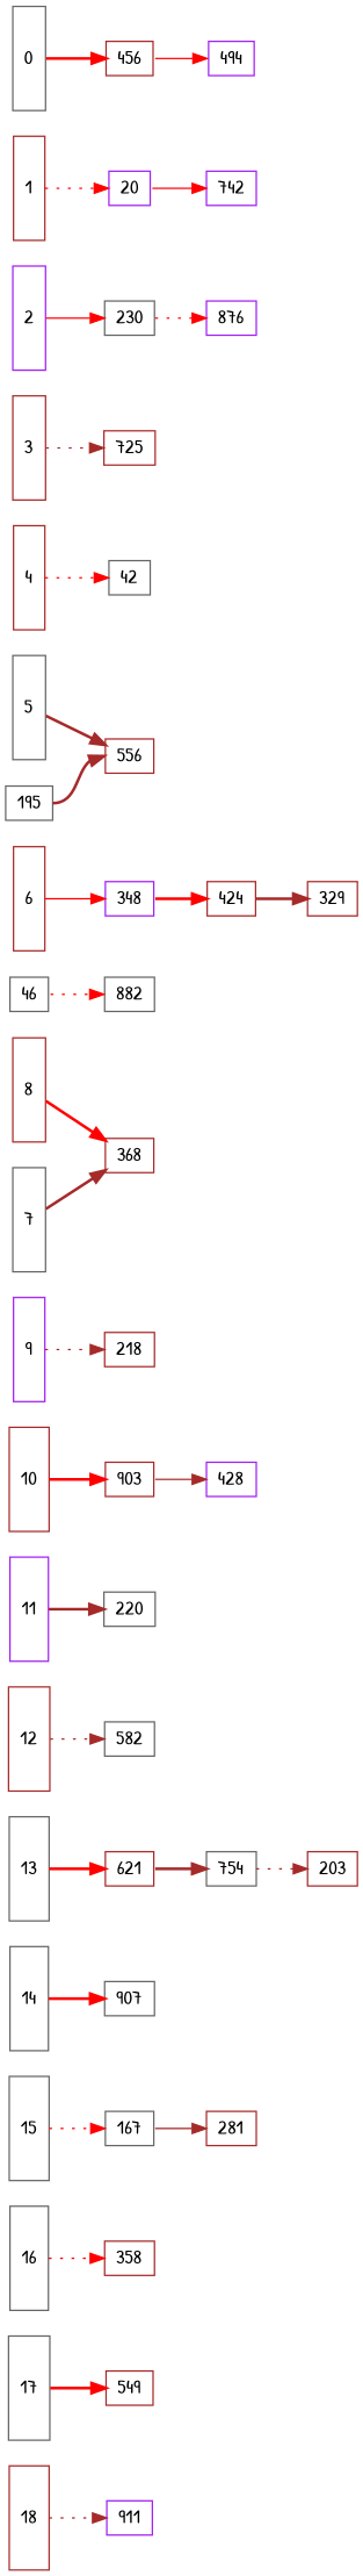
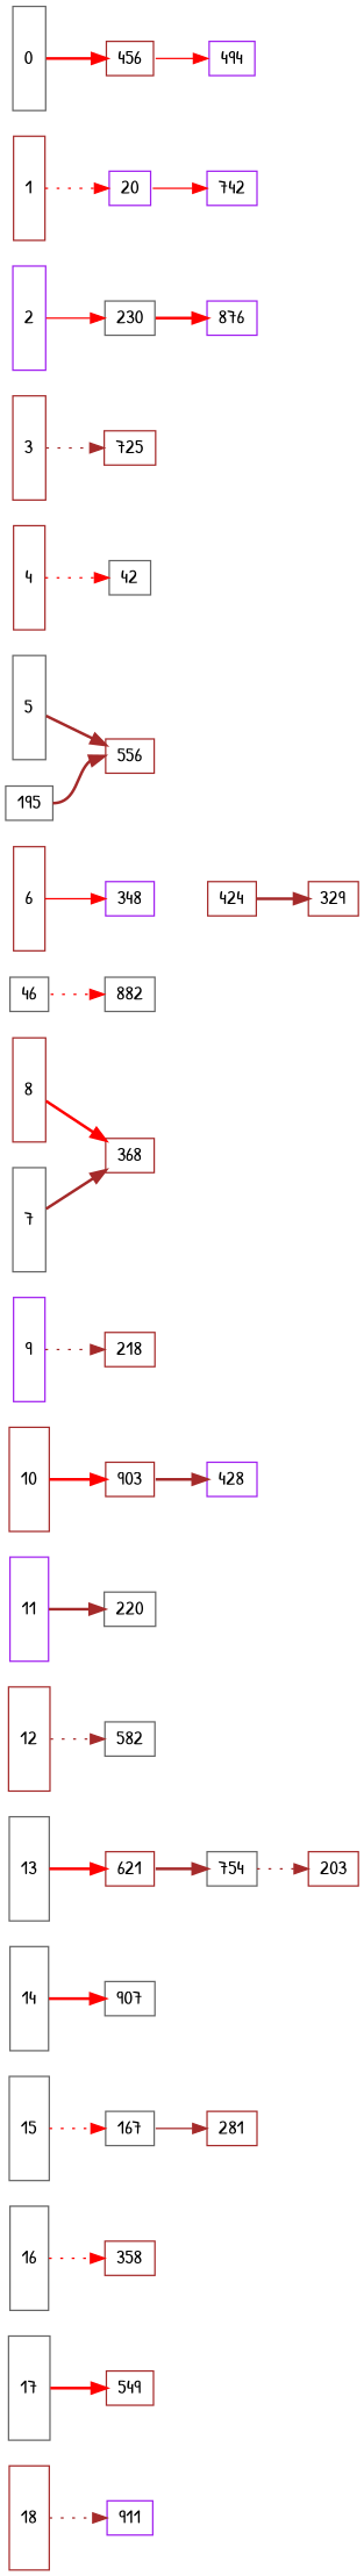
  digraph {
    fontname="Patrick Hand"
    rankdir=LR
    node [color=brown fontname="Patrick Hand" shape=record]
    edge [color=red fontname="Patrick Hand" style=bold tailport=e]
    n1 [height=1.0 label="<m18> 18" width=.1]
    n2 [color=purple height=.1 label="{ 911 }" width=.1]
    n3 [color=gray40 height=1.0 label="<m17> 17" width=.1]
    n4 [height=.1 label="{ 549 }" width=.1]
    n5 [color=gray40 height=1.0 label="<m16> 16" width=.1]
    n6 [height=.1 label="{ 358 }" width=.1]
    n7 [color=gray40 height=1.0 label="<m15> 15" width=.1]
    n8 [color=gray40 height=.1 label="{ 167 }" width=.1]
    n9 [height=.1 label="{ 281 }" width=.1]
    n10 [color=gray40 height=1.0 label="<m14> 14" width=.1]
    n11 [color=gray40 height=.1 label="{ 907 }" width=.1]
    n12 [color=gray40 height=1.0 label="<m13> 13" width=.1]
    n13 [height=.1 label="{ 621 }" width=.1]
    n14 [color=gray40 height=.1 label="{ 754 }" width=.1]
    n15 [height=1.0 label="<m12> 12" width=.1]
    n16 [color=gray40 height=.1 label="{ 582 }" width=.1]
    n17 [color=purple height=1.0 label="<m11> 11" width=.1]
    n18 [color=gray40 height=.1 label="{ 220 }" width=.1]
    n19 [height=1.0 label="<m10> 10" width=.1]
    n20 [height=.1 label="{ 903 }" width=.1]
    n21 [color=purple height=.1 label="{ 428 }" width=.1]
    n22 [color=purple height=1.0 label="<m9> 9" width=.1]
    n23 [height=.1 label="{ 218 }" width=.1]
    n24 [height=1.0 label="<m8> 8" width=.1]
    n25 [height=.1 label="{ 368 }" width=.1]
    n26 [color=gray40 height=.1 label="{ 46 }" width=.1]
    n27 [color=gray40 height=.1 label="{ 882 }" width=.1]
    n28 [color=gray40 height=1.0 label="<m7> 7" width=.1]
    n29 [height=1.0 label="<m6> 6" width=.1]
    n30 [color=purple height=.1 label="{ 348 }" width=.1]
    n31 [height=.1 label="{ 424 }" width=.1]
    n32 [color=gray40 height=1.0 label="<m5> 5" width=.1]
    n33 [height=.1 label="{ 556 }" width=.1]
    n34 [color=gray40 height=.1 label="{ 195 }" width=.1]
    n35 [height=1.0 label="<m4> 4" width=.1]
    n36 [color=gray40 height=.1 label="{ 42 }" width=.1]
    n37 [height=1.0 label="<m3> 3" width=.1]
    n38 [height=.1 label="{ 725 }" width=.1]
    n39 [color=purple height=1.0 label="<m2> 2" width=.1]
    n40 [color=gray40 height=.1 label="{ 230 }" width=.1]
    n41 [color=purple height=.1 label="{ 876 }" width=.1]
    n42 [height=1.0 label="<m1> 1" width=.1]
    n43 [color=purple height=.1 label="{ 20 }" width=.1]
    n44 [color=purple height=.1 label="{ 742 }" width=.1]
    n45 [color=gray40 height=1.0 label="<m0> 0" width=.1]
    n46 [height=.1 label="{ 456 }" width=.1]
    n47 [color=purple height=.1 label="{ 494 }" width=.1]
    n48 [height=.1 label="{ 329 }" width=.1]
    n49 [height=.1 label="{ 203 }" width=.1]
    n1 -> n2 [color=brown style=dotted tailport=m18]
    n3 -> n4 [tailport=m17]
    n5 -> n6 [style=dotted tailport=m16]
    n7 -> n8 [style=dotted tailport=m15]
    n8 -> n9 [color=brown headport=w style=solid]
    n10 -> n11 [tailport=m14]
    n12 -> n13 [tailport=m13]
    n13 -> n14 [color=brown headport=w]
    n14 -> n49 [color=brown headport=w style=dotted]
    n15 -> n16 [color=brown style=dotted tailport=m12]
    n17 -> n18 [color=brown tailport=m11]
    n19 -> n20 [tailport=m10]
-   n20 -> n21 [color=brown headport=w style=solid]
+   n20 -> n21 [color=brown headport=w]
    n22 -> n23 [color=brown style=dotted tailport=m9]
    n24 -> n25 [tailport=m8]
    n26 -> n27 [headport=w style=dotted]
    n28 -> n25 [color=brown tailport=m7]
    n29 -> n30 [style=solid tailport=m6]
-   n30 -> n31 [headport=w]
    n31 -> n48 [color=brown headport=w]
    n32 -> n33 [color=brown tailport=m5]
    n34 -> n33 [color=brown headport=w]
    n35 -> n36 [style=dotted tailport=m4]
    n37 -> n38 [color=brown style=dotted tailport=m3]
    n39 -> n40 [style=solid tailport=m2]
-   n40 -> n41 [headport=w style=dotted]
+   n40 -> n41 [headport=w]
    n42 -> n43 [style=dotted tailport=m1]
    n43 -> n44 [headport=w style=solid]
    n45 -> n46 [tailport=m0]
    n46 -> n47 [headport=w style=solid]
  }
